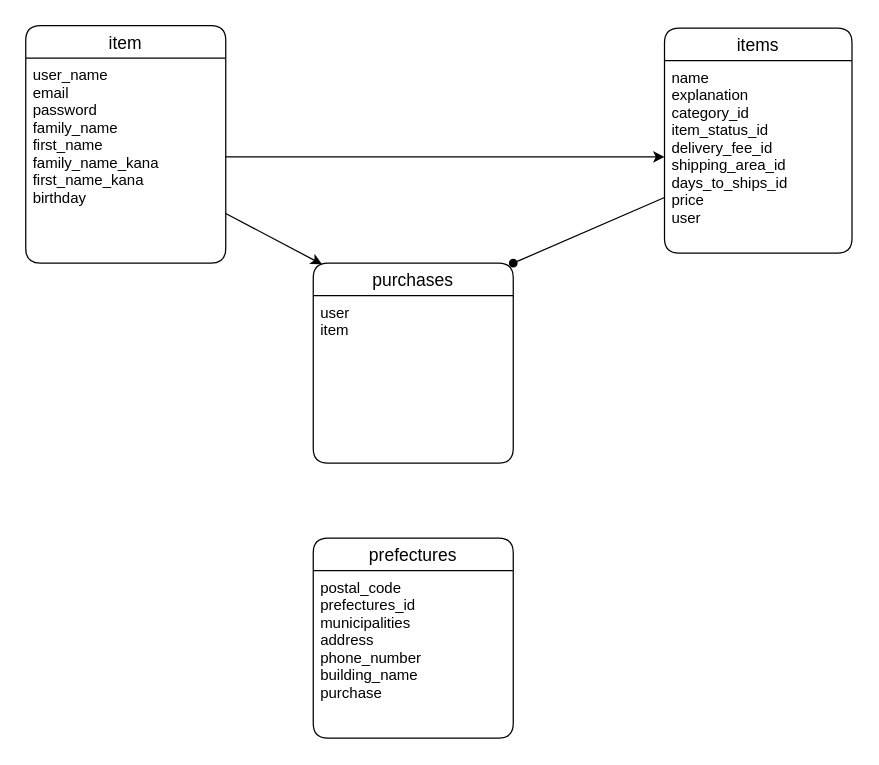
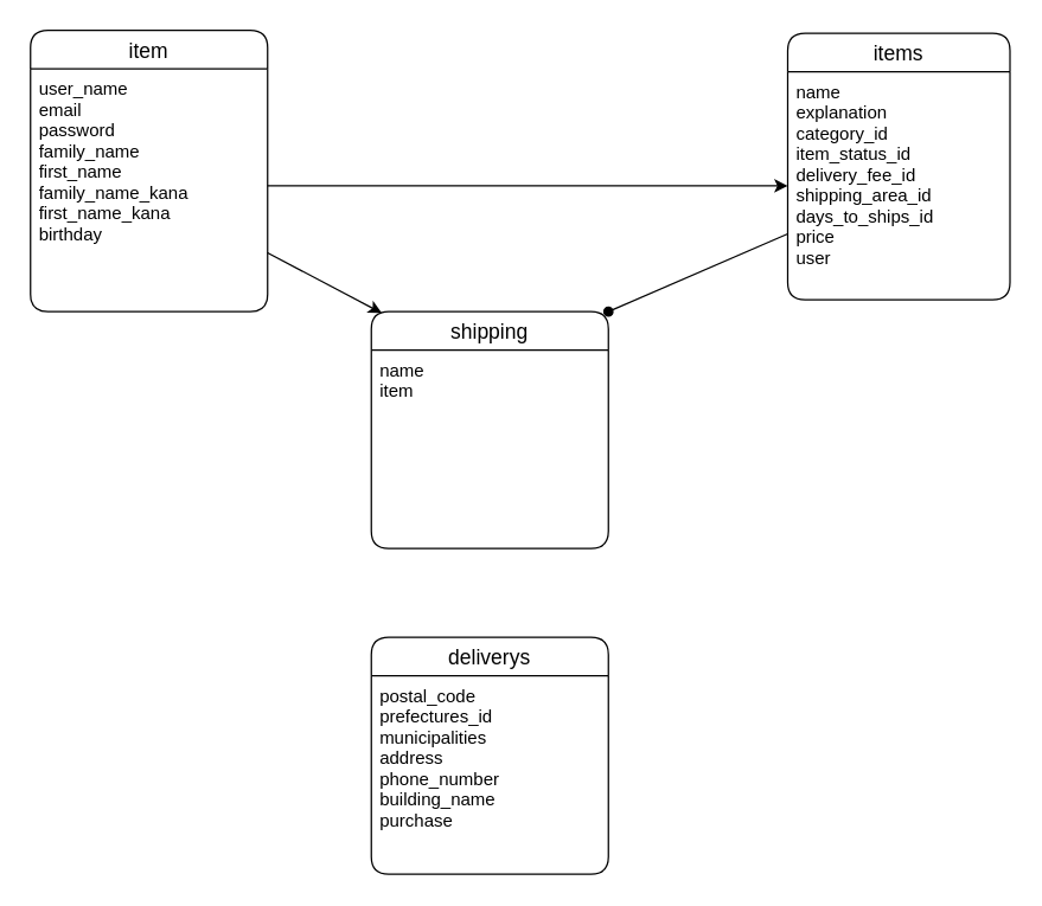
  <mxCell id="0" />
  <mxCell id="1" parent="0" />
  <mxCell id="2" style="edgeStyle=orthogonalEdgeStyle;orthogonalLoop=1;jettySize=auto;html=1;exitX=0.5;exitY=0;exitDx=0;exitDy=0;" parent="1" source="3" edge="1"><mxGeometry relative="1" as="geometry"><mxPoint x="100" y="30" as="targetPoint" /></mxGeometry></mxCell>
  <mxCell id="3" value="item" style="swimlane;fontStyle=0;childLayout=stackLayout;horizontal=1;startSize=26;horizontalStack=0;resizeParent=1;resizeParentMax=0;resizeLast=0;collapsible=1;marginBottom=0;align=center;fontSize=14;rounded=1;" parent="1" vertex="1"><mxGeometry x="20" y="20" width="160" height="190" as="geometry" /></mxCell>
  <mxCell id="4" value="user_name&#10;email&#10;password&#10;family_name&#10;first_name&#10;family_name_kana&#10;first_name_kana&#10;birthday&#10;" style="text;strokeColor=none;fillColor=none;spacingLeft=4;spacingRight=4;overflow=hidden;rotatable=0;points=[[0,0.5],[1,0.5]];portConstraint=eastwest;fontSize=12;rounded=1;" parent="3" vertex="1"><mxGeometry y="26" width="160" height="164" as="geometry" /></mxCell>
  <mxCell id="5" value="items" style="swimlane;fontStyle=0;childLayout=stackLayout;horizontal=1;startSize=26;horizontalStack=0;resizeParent=1;resizeParentMax=0;resizeLast=0;collapsible=1;marginBottom=0;align=center;fontSize=14;rounded=1;" parent="1" vertex="1"><mxGeometry x="531" y="22" width="150" height="180" as="geometry" /></mxCell>
  <mxCell id="6" value="name&#10;explanation&#10;category_id&#10;item_status_id&#10;delivery_fee_id&#10;shipping_area_id&#10;days_to_ships_id&#10;price&#10;user&#10;" style="text;strokeColor=none;fillColor=none;spacingLeft=4;spacingRight=4;overflow=hidden;rotatable=0;points=[[0,0.5],[1,0.5]];portConstraint=eastwest;fontSize=12;rounded=1;" parent="5" vertex="1"><mxGeometry y="26" width="150" height="154" as="geometry" /></mxCell>
- <mxCell id="7" value="purchases" style="swimlane;fontStyle=0;childLayout=stackLayout;horizontal=1;startSize=26;horizontalStack=0;resizeParent=1;resizeParentMax=0;resizeLast=0;collapsible=1;marginBottom=0;align=center;fontSize=14;rounded=1;" parent="1" vertex="1"><mxGeometry x="250" y="210" width="160" height="160" as="geometry" /></mxCell>
- <mxCell id="8" value="user&#10;item" style="text;strokeColor=none;fillColor=none;spacingLeft=4;spacingRight=4;overflow=hidden;rotatable=0;points=[[0,0.5],[1,0.5]];portConstraint=eastwest;fontSize=12;rounded=1;" parent="7" vertex="1"><mxGeometry y="26" width="160" height="134" as="geometry" /></mxCell>
- <mxCell id="9" value="prefectures" style="swimlane;fontStyle=0;childLayout=stackLayout;horizontal=1;startSize=26;horizontalStack=0;resizeParent=1;resizeParentMax=0;resizeLast=0;collapsible=1;marginBottom=0;align=center;fontSize=14;rounded=1;" parent="1" vertex="1"><mxGeometry x="250" y="430" width="160" height="160" as="geometry" /></mxCell>
+ <mxCell id="7" value="shipping" style="swimlane;fontStyle=0;childLayout=stackLayout;horizontal=1;startSize=26;horizontalStack=0;resizeParent=1;resizeParentMax=0;resizeLast=0;collapsible=1;marginBottom=0;align=center;fontSize=14;rounded=1;" parent="1" vertex="1"><mxGeometry x="250" y="210" width="160" height="160" as="geometry" /></mxCell>
+ <mxCell id="8" value="name&#10;item" style="text;strokeColor=none;fillColor=none;spacingLeft=4;spacingRight=4;overflow=hidden;rotatable=0;points=[[0,0.5],[1,0.5]];portConstraint=eastwest;fontSize=12;rounded=1;" parent="7" vertex="1"><mxGeometry y="26" width="160" height="134" as="geometry" /></mxCell>
+ <mxCell id="9" value="deliverys" style="swimlane;fontStyle=0;childLayout=stackLayout;horizontal=1;startSize=26;horizontalStack=0;resizeParent=1;resizeParentMax=0;resizeLast=0;collapsible=1;marginBottom=0;align=center;fontSize=14;rounded=1;" parent="1" vertex="1"><mxGeometry x="250" y="430" width="160" height="160" as="geometry" /></mxCell>
  <mxCell id="10" value="postal_code&#10;prefectures_id&#10;municipalities&#10;address&#10;phone_number&#10;building_name&#10;purchase" style="text;strokeColor=none;fillColor=none;spacingLeft=4;spacingRight=4;overflow=hidden;rotatable=0;points=[[0,0.5],[1,0.5]];portConstraint=eastwest;fontSize=12;rounded=1;" parent="9" vertex="1"><mxGeometry y="26" width="160" height="134" as="geometry" /></mxCell>
  <mxCell id="11" style="edgeStyle=none;rounded=1;orthogonalLoop=1;jettySize=auto;html=1;entryX=1;entryY=0;entryDx=0;entryDy=0;endArrow=oval;endFill=1;" parent="1" source="6" target="7" edge="1"><mxGeometry relative="1" as="geometry" /></mxCell>
  <mxCell id="12" style="edgeStyle=orthogonalEdgeStyle;rounded=0;orthogonalLoop=1;jettySize=auto;html=1;" parent="1" source="4" target="6" edge="1"><mxGeometry relative="1" as="geometry"><Array as="points"><mxPoint x="356" y="125" /><mxPoint x="356" y="125" /></Array></mxGeometry></mxCell>
  <mxCell id="13" style="edgeStyle=none;rounded=0;orthogonalLoop=1;jettySize=auto;html=1;entryX=0.044;entryY=0.006;entryDx=0;entryDy=0;entryPerimeter=0;" parent="1" source="4" target="7" edge="1"><mxGeometry relative="1" as="geometry" /></mxCell>
